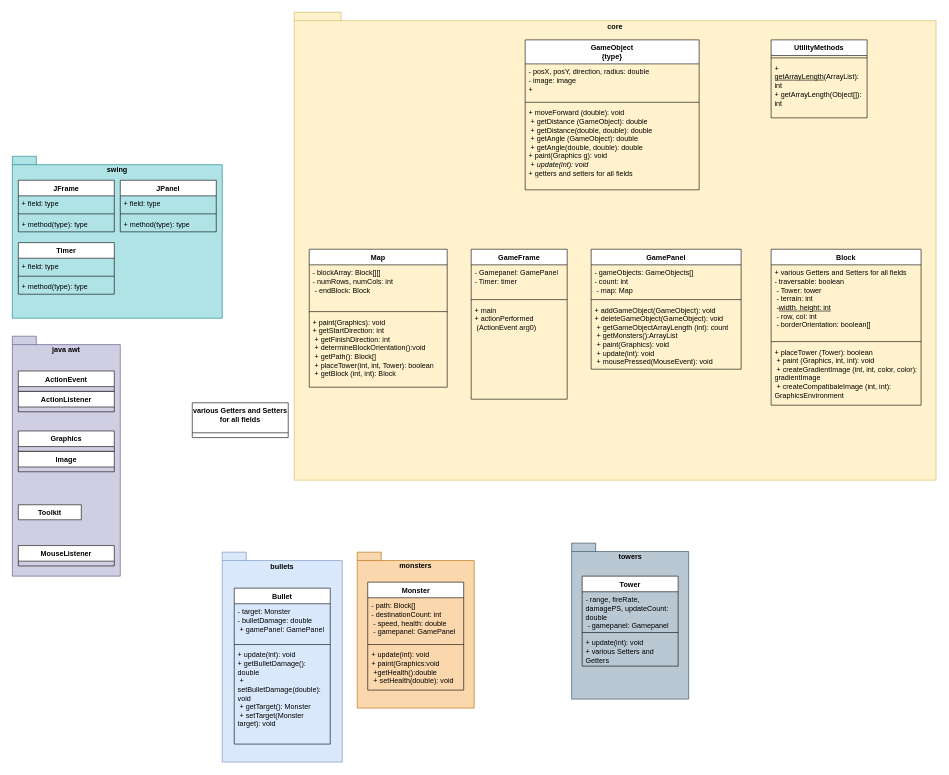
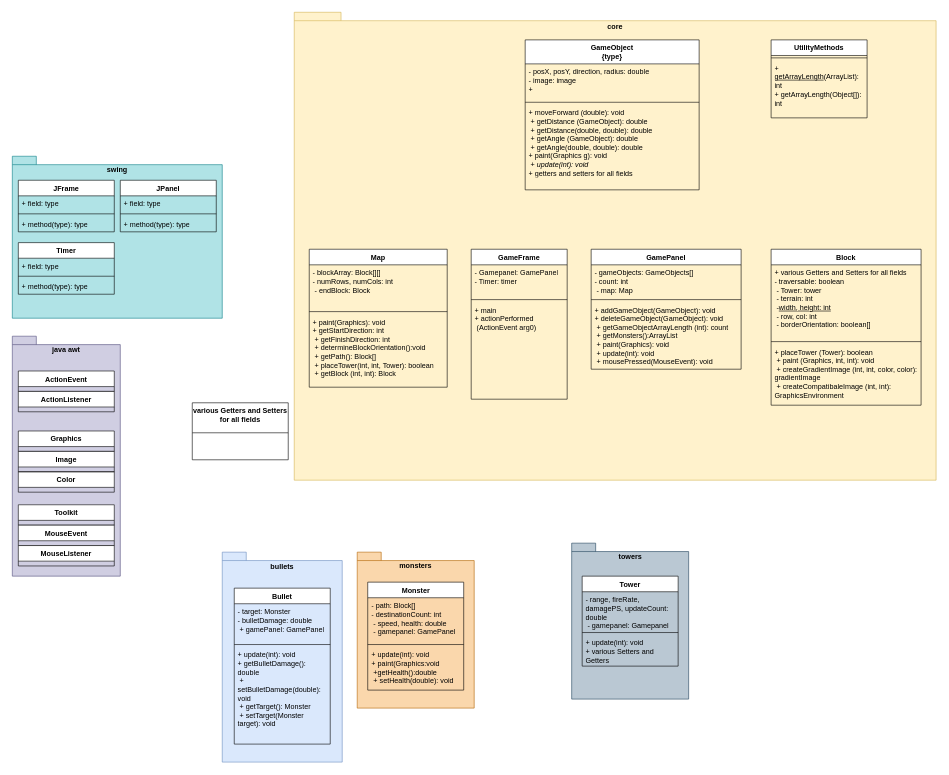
  <mxCell id="0" />
  <mxCell id="1" parent="0" />
  <mxCell id="2" value="towers" style="shape=folder;fontStyle=1;spacingTop=10;tabWidth=40;tabHeight=14;tabPosition=left;html=1;whiteSpace=wrap;labelPosition=center;verticalLabelPosition=top;align=center;verticalAlign=bottom;spacing=-30;fillColor=#bac8d3;strokeColor=#23445d;" vertex="1" parent="1"><mxGeometry x="952.5" y="905" width="195" height="260" as="geometry" /></mxCell>
  <mxCell id="3" value="java awt" style="shape=folder;fontStyle=1;spacingTop=10;tabWidth=40;tabHeight=14;tabPosition=left;html=1;whiteSpace=wrap;labelPosition=center;verticalLabelPosition=top;align=center;verticalAlign=bottom;spacing=-30;fillColor=#d0cee2;strokeColor=#56517e;" vertex="1" parent="1"><mxGeometry x="20" y="560" width="180" height="400" as="geometry" /></mxCell>
  <mxCell id="4" value="swing" style="shape=folder;fontStyle=1;spacingTop=10;tabWidth=40;tabHeight=14;tabPosition=left;html=1;whiteSpace=wrap;labelPosition=center;verticalLabelPosition=top;align=center;verticalAlign=bottom;spacing=-30;fillColor=#b0e3e6;strokeColor=#0e8088;" vertex="1" parent="1"><mxGeometry x="20" y="260" width="350" height="270" as="geometry" /></mxCell>
  <mxCell id="5" value="bullets" style="shape=folder;fontStyle=1;spacingTop=10;tabWidth=40;tabHeight=14;tabPosition=left;html=1;whiteSpace=wrap;fillColor=#dae8fc;strokeColor=#6c8ebf;labelPosition=center;verticalLabelPosition=top;align=center;verticalAlign=bottom;spacing=-31;" vertex="1" parent="1"><mxGeometry x="370" y="920" width="200" height="350" as="geometry" /></mxCell>
  <mxCell id="6" value="core" style="shape=folder;fontStyle=1;spacingTop=10;tabWidth=40;tabHeight=14;tabPosition=left;html=1;whiteSpace=wrap;labelPosition=center;verticalLabelPosition=top;align=center;verticalAlign=bottom;spacing=-31;fillColor=#fff2cc;strokeColor=#d6b656;" vertex="1" parent="1"><mxGeometry x="490" y="20" width="1070" height="780" as="geometry" /></mxCell>
  <mxCell id="7" value="GameFrame" style="swimlane;fontStyle=1;align=center;verticalAlign=top;childLayout=stackLayout;horizontal=1;startSize=26;horizontalStack=0;resizeParent=1;resizeParentMax=0;resizeLast=0;collapsible=1;marginBottom=0;whiteSpace=wrap;html=1;" vertex="1" parent="1"><mxGeometry x="785" y="415" width="160" height="250" as="geometry" /></mxCell>
  <mxCell id="8" value="- Gamepanel: GamePanel&lt;br&gt;- Timer: timer" style="text;strokeColor=none;fillColor=none;align=left;verticalAlign=top;spacingLeft=4;spacingRight=4;overflow=hidden;rotatable=0;points=[[0,0.5],[1,0.5]];portConstraint=eastwest;whiteSpace=wrap;html=1;" vertex="1" parent="7"><mxGeometry y="26" width="160" height="54" as="geometry" /></mxCell>
  <mxCell id="9" value="" style="line;strokeWidth=1;fillColor=none;align=left;verticalAlign=middle;spacingTop=-1;spacingLeft=3;spacingRight=3;rotatable=0;labelPosition=right;points=[];portConstraint=eastwest;strokeColor=inherit;" vertex="1" parent="7"><mxGeometry y="80" width="160" height="8" as="geometry" /></mxCell>
  <mxCell id="10" value="+ main&lt;br&gt;+ actionPerformed&lt;br&gt;&amp;nbsp;(ActionEvent arg0)" style="text;strokeColor=none;fillColor=none;align=left;verticalAlign=top;spacingLeft=4;spacingRight=4;overflow=hidden;rotatable=0;points=[[0,0.5],[1,0.5]];portConstraint=eastwest;whiteSpace=wrap;html=1;" vertex="1" parent="7"><mxGeometry y="88" width="160" height="162" as="geometry" /></mxCell>
  <mxCell id="11" value="Block" style="swimlane;fontStyle=1;align=center;verticalAlign=top;childLayout=stackLayout;horizontal=1;startSize=26;horizontalStack=0;resizeParent=1;resizeParentMax=0;resizeLast=0;collapsible=1;marginBottom=0;whiteSpace=wrap;html=1;" vertex="1" parent="1"><mxGeometry x="1285" y="415" width="250" height="260" as="geometry" /></mxCell>
  <mxCell id="12" value="+ various Getters and Setters for all fields&lt;br&gt;- traversable: boolean&lt;br&gt;&amp;nbsp;- Tower: tower&lt;br&gt;&amp;nbsp;- terrain: int&lt;br&gt;&amp;nbsp;-&lt;u&gt;width, height: int&lt;/u&gt;&lt;br&gt;&amp;nbsp;- row, col: int&lt;br&gt;&amp;nbsp;- borderOrientation: boolean[]" style="text;strokeColor=none;fillColor=none;align=left;verticalAlign=top;spacingLeft=4;spacingRight=4;overflow=hidden;rotatable=0;points=[[0,0.5],[1,0.5]];portConstraint=eastwest;whiteSpace=wrap;html=1;" vertex="1" parent="11"><mxGeometry y="26" width="250" height="124" as="geometry" /></mxCell>
  <mxCell id="13" value="" style="line;strokeWidth=1;fillColor=none;align=left;verticalAlign=middle;spacingTop=-1;spacingLeft=3;spacingRight=3;rotatable=0;labelPosition=right;points=[];portConstraint=eastwest;strokeColor=inherit;" vertex="1" parent="11"><mxGeometry y="150" width="250" height="8" as="geometry" /></mxCell>
  <mxCell id="14" value="+ placeTower (Tower): boolean&lt;br&gt;&amp;nbsp;+ paint (Graphics, int, int): void&lt;br&gt;&amp;nbsp;+ createGradientImage (int, int, color, color): gradientImage&lt;br&gt;&amp;nbsp;+ createCompatibaleImage (int, int): GraphicsEnvironment" style="text;strokeColor=none;fillColor=none;align=left;verticalAlign=top;spacingLeft=4;spacingRight=4;overflow=hidden;rotatable=0;points=[[0,0.5],[1,0.5]];portConstraint=eastwest;whiteSpace=wrap;html=1;" vertex="1" parent="11"><mxGeometry y="158" width="250" height="102" as="geometry" /></mxCell>
  <mxCell id="15" value="GameObject&lt;br&gt;{type}" style="swimlane;fontStyle=1;align=center;verticalAlign=top;childLayout=stackLayout;horizontal=1;startSize=40;horizontalStack=0;resizeParent=1;resizeParentMax=0;resizeLast=0;collapsible=1;marginBottom=0;whiteSpace=wrap;html=1;" vertex="1" parent="1"><mxGeometry x="875" y="66" width="290" height="250" as="geometry" /></mxCell>
  <mxCell id="16" value="- posX, posY, direction, radius: double&lt;br&gt;- image: image&lt;br&gt;+" style="text;strokeColor=none;fillColor=none;align=left;verticalAlign=top;spacingLeft=4;spacingRight=4;overflow=hidden;rotatable=0;points=[[0,0.5],[1,0.5]];portConstraint=eastwest;whiteSpace=wrap;html=1;" vertex="1" parent="15"><mxGeometry y="40" width="290" height="60" as="geometry" /></mxCell>
  <mxCell id="17" value="" style="line;strokeWidth=1;fillColor=none;align=left;verticalAlign=middle;spacingTop=-1;spacingLeft=3;spacingRight=3;rotatable=0;labelPosition=right;points=[];portConstraint=eastwest;strokeColor=inherit;" vertex="1" parent="15"><mxGeometry y="100" width="290" height="8" as="geometry" /></mxCell>
  <mxCell id="18" value="+ moveForward (double): void&lt;br&gt;&amp;nbsp;+ getDistance (GameObject): double&lt;br&gt;&amp;nbsp;+ getDistance(double, double): double&lt;br&gt;&amp;nbsp;+ getAngle (GameObject): double&lt;br&gt;&amp;nbsp;+ getAngle(double, double): double&lt;br&gt;+ paint(Graphics g): void&lt;br&gt;&amp;nbsp;+&lt;i&gt;&amp;nbsp;update(int): void&lt;/i&gt;&lt;br&gt;+ getters and setters for all fields" style="text;strokeColor=none;fillColor=none;align=left;verticalAlign=top;spacingLeft=4;spacingRight=4;overflow=hidden;rotatable=0;points=[[0,0.5],[1,0.5]];portConstraint=eastwest;whiteSpace=wrap;html=1;" vertex="1" parent="15"><mxGeometry y="108" width="290" height="142" as="geometry" /></mxCell>
  <mxCell id="19" value="Map" style="swimlane;fontStyle=1;align=center;verticalAlign=top;childLayout=stackLayout;horizontal=1;startSize=26;horizontalStack=0;resizeParent=1;resizeParentMax=0;resizeLast=0;collapsible=1;marginBottom=0;whiteSpace=wrap;html=1;" vertex="1" parent="1"><mxGeometry x="515" y="415" width="230" height="230" as="geometry" /></mxCell>
  <mxCell id="20" value="- blockArray: Block[][]&lt;br&gt;- numRows, numCols: int&lt;br&gt;&amp;nbsp;- endBlock: Block&lt;div&gt;&lt;br/&gt;&lt;/div&gt;" style="text;strokeColor=none;fillColor=none;align=left;verticalAlign=top;spacingLeft=4;spacingRight=4;overflow=hidden;rotatable=0;points=[[0,0.5],[1,0.5]];portConstraint=eastwest;whiteSpace=wrap;html=1;" vertex="1" parent="19"><mxGeometry y="26" width="230" height="74" as="geometry" /></mxCell>
  <mxCell id="21" value="" style="line;strokeWidth=1;fillColor=none;align=left;verticalAlign=middle;spacingTop=-1;spacingLeft=3;spacingRight=3;rotatable=0;labelPosition=right;points=[];portConstraint=eastwest;strokeColor=inherit;" vertex="1" parent="19"><mxGeometry y="100" width="230" height="8" as="geometry" /></mxCell>
  <mxCell id="22" value="+ paint(Graphics): void&lt;br&gt;+ getStartDirection: int&lt;br&gt;&amp;nbsp;+ getFinishDirection: int&lt;br&gt;&amp;nbsp;+ determineBlockOrientation():void&lt;br&gt;&amp;nbsp;+ getPath(): Block[]&lt;br&gt;&amp;nbsp;+ placeTower(int, int, Tower): boolean&lt;br&gt;&amp;nbsp;+ getBlock (int, int): Block" style="text;strokeColor=none;fillColor=none;align=left;verticalAlign=top;spacingLeft=4;spacingRight=4;overflow=hidden;rotatable=0;points=[[0,0.5],[1,0.5]];portConstraint=eastwest;whiteSpace=wrap;html=1;" vertex="1" parent="19"><mxGeometry y="108" width="230" height="122" as="geometry" /></mxCell>
  <mxCell id="23" value="Bullet" style="swimlane;fontStyle=1;align=center;verticalAlign=top;childLayout=stackLayout;horizontal=1;startSize=26;horizontalStack=0;resizeParent=1;resizeParentMax=0;resizeLast=0;collapsible=1;marginBottom=0;whiteSpace=wrap;html=1;" vertex="1" parent="1"><mxGeometry x="390" y="980" width="160" height="260" as="geometry" /></mxCell>
  <mxCell id="24" value="- target: Monster&lt;br&gt;- bulletDamage: double&lt;br&gt;&amp;nbsp;+ gamePanel: GamePanel&lt;br&gt;&amp;nbsp;" style="text;strokeColor=none;fillColor=none;align=left;verticalAlign=top;spacingLeft=4;spacingRight=4;overflow=hidden;rotatable=0;points=[[0,0.5],[1,0.5]];portConstraint=eastwest;whiteSpace=wrap;html=1;" vertex="1" parent="23"><mxGeometry y="26" width="160" height="64" as="geometry" /></mxCell>
  <mxCell id="25" value="" style="line;strokeWidth=1;fillColor=none;align=left;verticalAlign=middle;spacingTop=-1;spacingLeft=3;spacingRight=3;rotatable=0;labelPosition=right;points=[];portConstraint=eastwest;strokeColor=inherit;" vertex="1" parent="23"><mxGeometry y="90" width="160" height="8" as="geometry" /></mxCell>
  <mxCell id="26" value="+ update(int): void&lt;br&gt;+ getBulletDamage(): double&lt;br&gt;&amp;nbsp;+ setBulletDamage(double): void&lt;br&gt;&amp;nbsp;+ getTarget(): Monster&lt;br&gt;&amp;nbsp;+ setTarget(Monster target): void" style="text;strokeColor=none;fillColor=none;align=left;verticalAlign=top;spacingLeft=4;spacingRight=4;overflow=hidden;rotatable=0;points=[[0,0.5],[1,0.5]];portConstraint=eastwest;whiteSpace=wrap;html=1;" vertex="1" parent="23"><mxGeometry y="98" width="160" height="162" as="geometry" /></mxCell>
  <mxCell id="27" value="monsters" style="shape=folder;fontStyle=1;spacingTop=10;tabWidth=40;tabHeight=14;tabPosition=left;html=1;whiteSpace=wrap;labelPosition=center;verticalLabelPosition=top;align=center;verticalAlign=bottom;spacing=-30;fillColor=#fad7ac;strokeColor=#b46504;" vertex="1" parent="1"><mxGeometry x="595" y="920" width="195" height="260" as="geometry" /></mxCell>
  <mxCell id="28" value="Monster" style="swimlane;fontStyle=1;align=center;verticalAlign=top;childLayout=stackLayout;horizontal=1;startSize=26;horizontalStack=0;resizeParent=1;resizeParentMax=0;resizeLast=0;collapsible=1;marginBottom=0;whiteSpace=wrap;html=1;" vertex="1" parent="1"><mxGeometry x="612.5" y="970" width="160" height="180" as="geometry" /></mxCell>
  <mxCell id="29" value="- path: Block[]&lt;br&gt;- destinationCount: int&lt;br&gt;&amp;nbsp;- speed, health: double&lt;br&gt;&amp;nbsp;- gamepanel: GamePanel" style="text;strokeColor=none;fillColor=none;align=left;verticalAlign=top;spacingLeft=4;spacingRight=4;overflow=hidden;rotatable=0;points=[[0,0.5],[1,0.5]];portConstraint=eastwest;whiteSpace=wrap;html=1;" vertex="1" parent="28"><mxGeometry y="26" width="160" height="74" as="geometry" /></mxCell>
  <mxCell id="30" value="" style="line;strokeWidth=1;fillColor=none;align=left;verticalAlign=middle;spacingTop=-1;spacingLeft=3;spacingRight=3;rotatable=0;labelPosition=right;points=[];portConstraint=eastwest;strokeColor=inherit;" vertex="1" parent="28"><mxGeometry y="100" width="160" height="8" as="geometry" /></mxCell>
  <mxCell id="31" value="+ update(int): void&lt;br&gt;+ paint(Graphics:void&lt;br&gt;&amp;nbsp;+getHealth():double&lt;br&gt;&amp;nbsp;+ setHealth(double): void" style="text;strokeColor=none;fillColor=none;align=left;verticalAlign=top;spacingLeft=4;spacingRight=4;overflow=hidden;rotatable=0;points=[[0,0.5],[1,0.5]];portConstraint=eastwest;whiteSpace=wrap;html=1;" vertex="1" parent="28"><mxGeometry y="108" width="160" height="72" as="geometry" /></mxCell>
  <mxCell id="32" value="JFrame" style="swimlane;fontStyle=1;align=center;verticalAlign=top;childLayout=stackLayout;horizontal=1;startSize=26;horizontalStack=0;resizeParent=1;resizeParentMax=0;resizeLast=0;collapsible=1;marginBottom=0;whiteSpace=wrap;html=1;" vertex="1" parent="1"><mxGeometry x="30" y="300" width="160" height="86" as="geometry" /></mxCell>
  <mxCell id="33" value="+ field: type" style="text;strokeColor=none;fillColor=none;align=left;verticalAlign=top;spacingLeft=4;spacingRight=4;overflow=hidden;rotatable=0;points=[[0,0.5],[1,0.5]];portConstraint=eastwest;whiteSpace=wrap;html=1;" vertex="1" parent="32"><mxGeometry y="26" width="160" height="26" as="geometry" /></mxCell>
  <mxCell id="34" value="" style="line;strokeWidth=1;fillColor=none;align=left;verticalAlign=middle;spacingTop=-1;spacingLeft=3;spacingRight=3;rotatable=0;labelPosition=right;points=[];portConstraint=eastwest;strokeColor=inherit;" vertex="1" parent="32"><mxGeometry y="52" width="160" height="8" as="geometry" /></mxCell>
  <mxCell id="35" value="+ method(type): type" style="text;strokeColor=none;fillColor=none;align=left;verticalAlign=top;spacingLeft=4;spacingRight=4;overflow=hidden;rotatable=0;points=[[0,0.5],[1,0.5]];portConstraint=eastwest;whiteSpace=wrap;html=1;" vertex="1" parent="32"><mxGeometry y="60" width="160" height="26" as="geometry" /></mxCell>
+ <mxCell id="36" value="Color" style="swimlane;fontStyle=1;align=center;verticalAlign=top;childLayout=stackLayout;horizontal=1;startSize=26;horizontalStack=0;resizeParent=1;resizeParentMax=0;resizeLast=0;collapsible=1;marginBottom=0;whiteSpace=wrap;html=1;" vertex="1" parent="1"><mxGeometry x="30" y="786" width="160" height="34" as="geometry" /></mxCell>
  <mxCell id="37" value="Timer" style="swimlane;fontStyle=1;align=center;verticalAlign=top;childLayout=stackLayout;horizontal=1;startSize=26;horizontalStack=0;resizeParent=1;resizeParentMax=0;resizeLast=0;collapsible=1;marginBottom=0;whiteSpace=wrap;html=1;" vertex="1" parent="1"><mxGeometry x="30" y="404" width="160" height="86" as="geometry" /></mxCell>
  <mxCell id="38" value="+ field: type" style="text;strokeColor=none;fillColor=none;align=left;verticalAlign=top;spacingLeft=4;spacingRight=4;overflow=hidden;rotatable=0;points=[[0,0.5],[1,0.5]];portConstraint=eastwest;whiteSpace=wrap;html=1;" vertex="1" parent="37"><mxGeometry y="26" width="160" height="26" as="geometry" /></mxCell>
  <mxCell id="39" value="" style="line;strokeWidth=1;fillColor=none;align=left;verticalAlign=middle;spacingTop=-1;spacingLeft=3;spacingRight=3;rotatable=0;labelPosition=right;points=[];portConstraint=eastwest;strokeColor=inherit;" vertex="1" parent="37"><mxGeometry y="52" width="160" height="8" as="geometry" /></mxCell>
  <mxCell id="40" value="+ method(type): type" style="text;strokeColor=none;fillColor=none;align=left;verticalAlign=top;spacingLeft=4;spacingRight=4;overflow=hidden;rotatable=0;points=[[0,0.5],[1,0.5]];portConstraint=eastwest;whiteSpace=wrap;html=1;" vertex="1" parent="37"><mxGeometry y="60" width="160" height="26" as="geometry" /></mxCell>
  <mxCell id="41" value="JPanel" style="swimlane;fontStyle=1;align=center;verticalAlign=top;childLayout=stackLayout;horizontal=1;startSize=26;horizontalStack=0;resizeParent=1;resizeParentMax=0;resizeLast=0;collapsible=1;marginBottom=0;whiteSpace=wrap;html=1;" vertex="1" parent="1"><mxGeometry x="200" y="300" width="160" height="86" as="geometry" /></mxCell>
  <mxCell id="42" value="+ field: type" style="text;strokeColor=none;fillColor=none;align=left;verticalAlign=top;spacingLeft=4;spacingRight=4;overflow=hidden;rotatable=0;points=[[0,0.5],[1,0.5]];portConstraint=eastwest;whiteSpace=wrap;html=1;" vertex="1" parent="41"><mxGeometry y="26" width="160" height="26" as="geometry" /></mxCell>
  <mxCell id="43" value="" style="line;strokeWidth=1;fillColor=none;align=left;verticalAlign=middle;spacingTop=-1;spacingLeft=3;spacingRight=3;rotatable=0;labelPosition=right;points=[];portConstraint=eastwest;strokeColor=inherit;" vertex="1" parent="41"><mxGeometry y="52" width="160" height="8" as="geometry" /></mxCell>
  <mxCell id="44" value="+ method(type): type" style="text;strokeColor=none;fillColor=none;align=left;verticalAlign=top;spacingLeft=4;spacingRight=4;overflow=hidden;rotatable=0;points=[[0,0.5],[1,0.5]];portConstraint=eastwest;whiteSpace=wrap;html=1;" vertex="1" parent="41"><mxGeometry y="60" width="160" height="26" as="geometry" /></mxCell>
  <mxCell id="45" value="ActionEvent" style="swimlane;fontStyle=1;align=center;verticalAlign=top;childLayout=stackLayout;horizontal=1;startSize=26;horizontalStack=0;resizeParent=1;resizeParentMax=0;resizeLast=0;collapsible=1;marginBottom=0;whiteSpace=wrap;html=1;" vertex="1" parent="1"><mxGeometry x="30" y="618" width="160" height="34" as="geometry" /></mxCell>
  <mxCell id="46" value="Graphics" style="swimlane;fontStyle=1;align=center;verticalAlign=top;childLayout=stackLayout;horizontal=1;startSize=26;horizontalStack=0;resizeParent=1;resizeParentMax=0;resizeLast=0;collapsible=1;marginBottom=0;whiteSpace=wrap;html=1;" vertex="1" parent="1"><mxGeometry x="30" y="718" width="160" height="34" as="geometry" /></mxCell>
  <mxCell id="47" value="Image" style="swimlane;fontStyle=1;align=center;verticalAlign=top;childLayout=stackLayout;horizontal=1;startSize=26;horizontalStack=0;resizeParent=1;resizeParentMax=0;resizeLast=0;collapsible=1;marginBottom=0;whiteSpace=wrap;html=1;" vertex="1" parent="1"><mxGeometry x="30" y="752" width="160" height="34" as="geometry" /></mxCell>
- <mxCell id="48" value="Toolkit" style="swimlane;fontStyle=1;align=center;verticalAlign=top;childLayout=stackLayout;horizontal=1;startSize=26;horizontalStack=0;resizeParent=1;resizeParentMax=0;resizeLast=0;collapsible=1;marginBottom=0;whiteSpace=wrap;html=1;" vertex="1" parent="1"><mxGeometry x="30" y="841" width="105" height="25" as="geometry" /></mxCell>
+ <mxCell id="48" value="Toolkit" style="swimlane;fontStyle=1;align=center;verticalAlign=top;childLayout=stackLayout;horizontal=1;startSize=26;horizontalStack=0;resizeParent=1;resizeParentMax=0;resizeLast=0;collapsible=1;marginBottom=0;whiteSpace=wrap;html=1;" vertex="1" parent="1"><mxGeometry x="30" y="841" width="160" height="34" as="geometry" /></mxCell>
  <mxCell id="49" value="ActionListener" style="swimlane;fontStyle=1;align=center;verticalAlign=top;childLayout=stackLayout;horizontal=1;startSize=26;horizontalStack=0;resizeParent=1;resizeParentMax=0;resizeLast=0;collapsible=1;marginBottom=0;whiteSpace=wrap;html=1;" vertex="1" parent="1"><mxGeometry x="30" y="652" width="160" height="34" as="geometry" /></mxCell>
+ <mxCell id="50" value="MouseEvent" style="swimlane;fontStyle=1;align=center;verticalAlign=top;childLayout=stackLayout;horizontal=1;startSize=26;horizontalStack=0;resizeParent=1;resizeParentMax=0;resizeLast=0;collapsible=1;marginBottom=0;whiteSpace=wrap;html=1;" vertex="1" parent="1"><mxGeometry x="30" y="875" width="160" height="34" as="geometry" /></mxCell>
  <mxCell id="51" value="MouseListener" style="swimlane;fontStyle=1;align=center;verticalAlign=top;childLayout=stackLayout;horizontal=1;startSize=26;horizontalStack=0;resizeParent=1;resizeParentMax=0;resizeLast=0;collapsible=1;marginBottom=0;whiteSpace=wrap;html=1;" vertex="1" parent="1"><mxGeometry x="30" y="909" width="160" height="34" as="geometry" /></mxCell>
- <mxCell id="52" value="various Getters and Setters for all fields" style="swimlane;fontStyle=1;align=center;verticalAlign=top;childLayout=stackLayout;horizontal=1;startSize=50;horizontalStack=0;resizeParent=1;resizeParentMax=0;resizeLast=0;collapsible=1;marginBottom=0;whiteSpace=wrap;html=1;" vertex="1" parent="1"><mxGeometry x="320" y="671" width="160" height="58" as="geometry" /></mxCell>
+ <mxCell id="52" value="various Getters and Setters for all fields" style="swimlane;fontStyle=1;align=center;verticalAlign=top;childLayout=stackLayout;horizontal=1;startSize=50;horizontalStack=0;resizeParent=1;resizeParentMax=0;resizeLast=0;collapsible=1;marginBottom=0;whiteSpace=wrap;html=1;" vertex="1" parent="1"><mxGeometry x="320" y="671" width="160" height="95" as="geometry" /></mxCell>
  <mxCell id="53" value="GamePanel" style="swimlane;fontStyle=1;align=center;verticalAlign=top;childLayout=stackLayout;horizontal=1;startSize=26;horizontalStack=0;resizeParent=1;resizeParentMax=0;resizeLast=0;collapsible=1;marginBottom=0;whiteSpace=wrap;html=1;" vertex="1" parent="1"><mxGeometry x="985" y="415" width="250" height="200" as="geometry" /></mxCell>
  <mxCell id="54" value="- gameObjects: GameObjects[]&lt;br&gt;- count: int&lt;br&gt;&amp;nbsp;- map: Map&lt;br&gt;&lt;div&gt;&lt;br&gt;&lt;/div&gt;" style="text;strokeColor=none;fillColor=none;align=left;verticalAlign=top;spacingLeft=4;spacingRight=4;overflow=hidden;rotatable=0;points=[[0,0.5],[1,0.5]];portConstraint=eastwest;whiteSpace=wrap;html=1;" vertex="1" parent="53"><mxGeometry y="26" width="250" height="54" as="geometry" /></mxCell>
  <mxCell id="55" value="" style="line;strokeWidth=1;fillColor=none;align=left;verticalAlign=middle;spacingTop=-1;spacingLeft=3;spacingRight=3;rotatable=0;labelPosition=right;points=[];portConstraint=eastwest;strokeColor=inherit;" vertex="1" parent="53"><mxGeometry y="80" width="250" height="8" as="geometry" /></mxCell>
  <mxCell id="56" value="+ addGameObject(GameObject): void&lt;br&gt;+ deleteGameObject(GameObject): void&lt;br&gt;&amp;nbsp;+ getGameObjectArrayLength (int): count&lt;br&gt;&amp;nbsp;+ getMonsters():ArrayList&lt;br&gt;&amp;nbsp;+ paint(Graphics): void&lt;br&gt;&amp;nbsp;+ update(int): void&lt;br&gt;&amp;nbsp;+ mousePressed(MouseEvent): void&lt;br&gt;&lt;br&gt;&lt;div&gt;&lt;br&gt;&lt;/div&gt;" style="text;strokeColor=none;fillColor=none;align=left;verticalAlign=top;spacingLeft=4;spacingRight=4;overflow=hidden;rotatable=0;points=[[0,0.5],[1,0.5]];portConstraint=eastwest;whiteSpace=wrap;html=1;" vertex="1" parent="53"><mxGeometry y="88" width="250" height="112" as="geometry" /></mxCell>
  <mxCell id="57" value="UtilityMethods" style="swimlane;fontStyle=1;align=center;verticalAlign=top;childLayout=stackLayout;horizontal=1;startSize=26;horizontalStack=0;resizeParent=1;resizeParentMax=0;resizeLast=0;collapsible=1;marginBottom=0;whiteSpace=wrap;html=1;" vertex="1" parent="1"><mxGeometry x="1285" y="66" width="160" height="130" as="geometry" /></mxCell>
  <mxCell id="58" value="" style="line;strokeWidth=1;fillColor=none;align=left;verticalAlign=middle;spacingTop=-1;spacingLeft=3;spacingRight=3;rotatable=0;labelPosition=right;points=[];portConstraint=eastwest;strokeColor=inherit;" vertex="1" parent="57"><mxGeometry y="26" width="160" height="8" as="geometry" /></mxCell>
  <mxCell id="59" value="+ &lt;u&gt;getArrayLength&lt;/u&gt;(ArrayList): int&lt;br&gt;+ getArrayLength(Object[]): int" style="text;strokeColor=none;fillColor=none;align=left;verticalAlign=top;spacingLeft=4;spacingRight=4;overflow=hidden;rotatable=0;points=[[0,0.5],[1,0.5]];portConstraint=eastwest;whiteSpace=wrap;html=1;" vertex="1" parent="57"><mxGeometry y="34" width="160" height="96" as="geometry" /></mxCell>
  <mxCell id="60" value="Tower" style="swimlane;fontStyle=1;align=center;verticalAlign=top;childLayout=stackLayout;horizontal=1;startSize=26;horizontalStack=0;resizeParent=1;resizeParentMax=0;resizeLast=0;collapsible=1;marginBottom=0;whiteSpace=wrap;html=1;" vertex="1" parent="1"><mxGeometry x="970" y="960" width="160" height="150" as="geometry" /></mxCell>
  <mxCell id="61" value="- range, fireRate, damagePS, updateCount: double&lt;br&gt;&amp;nbsp;- gamepanel: Gamepanel" style="text;strokeColor=none;fillColor=none;align=left;verticalAlign=top;spacingLeft=4;spacingRight=4;overflow=hidden;rotatable=0;points=[[0,0.5],[1,0.5]];portConstraint=eastwest;whiteSpace=wrap;html=1;" vertex="1" parent="60"><mxGeometry y="26" width="160" height="64" as="geometry" /></mxCell>
  <mxCell id="62" value="" style="line;strokeWidth=1;fillColor=none;align=left;verticalAlign=middle;spacingTop=-1;spacingLeft=3;spacingRight=3;rotatable=0;labelPosition=right;points=[];portConstraint=eastwest;strokeColor=inherit;" vertex="1" parent="60"><mxGeometry y="90" width="160" height="8" as="geometry" /></mxCell>
  <mxCell id="63" value="+ update(int): void&amp;nbsp;&lt;br&gt;+ various Setters and Getters" style="text;strokeColor=none;fillColor=none;align=left;verticalAlign=top;spacingLeft=4;spacingRight=4;overflow=hidden;rotatable=0;points=[[0,0.5],[1,0.5]];portConstraint=eastwest;whiteSpace=wrap;html=1;" vertex="1" parent="60"><mxGeometry y="98" width="160" height="52" as="geometry" /></mxCell>
